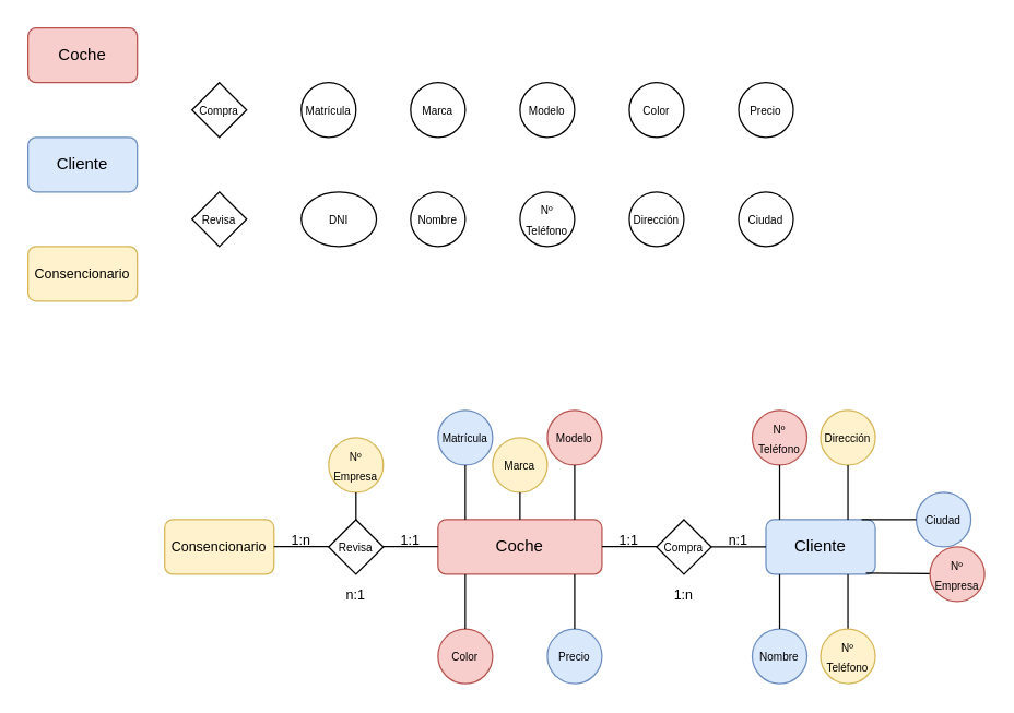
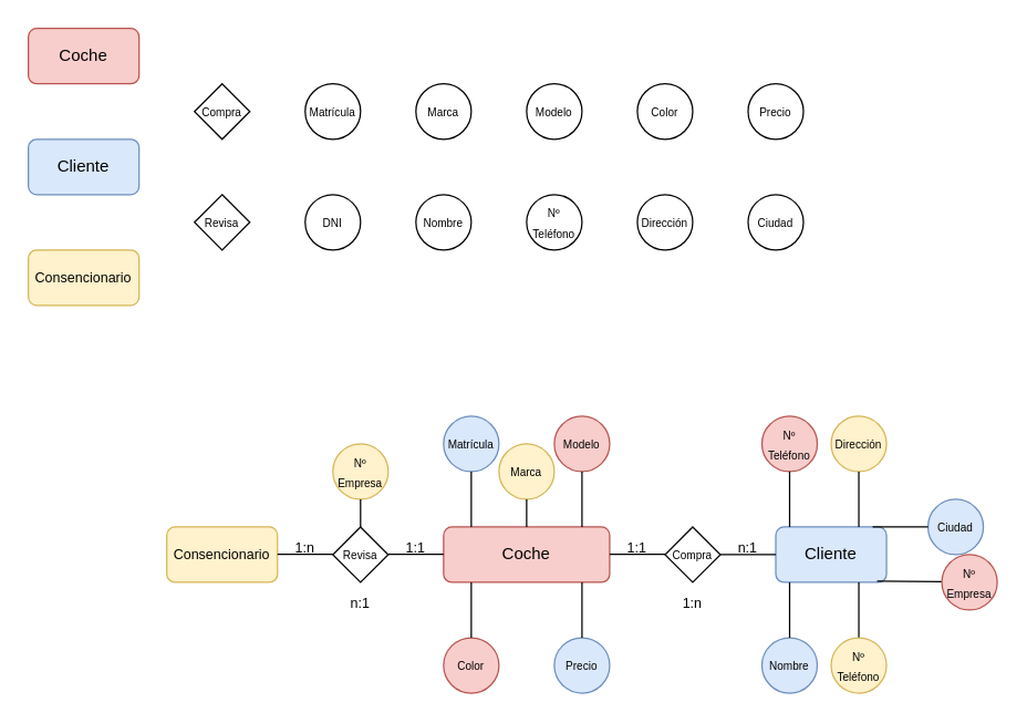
  <mxCell id="0" />
  <mxCell id="1" parent="0" />
  <mxCell id="2" value="&lt;font style=&quot;font-size: 12px;&quot;&gt;Coche&lt;/font&gt;" style="rounded=1;whiteSpace=wrap;html=1;fillColor=#f8cecc;strokeColor=#b85450;" vertex="1" parent="1"><mxGeometry x="20" y="20" width="80" height="40" as="geometry" /></mxCell>
  <mxCell id="3" value="Cliente" style="rounded=1;whiteSpace=wrap;html=1;fillColor=#dae8fc;strokeColor=#6c8ebf;" vertex="1" parent="1"><mxGeometry x="20" y="100" width="80" height="40" as="geometry" /></mxCell>
  <mxCell id="4" value="&lt;font style=&quot;font-size: 8px;&quot;&gt;Marca&lt;/font&gt;" style="ellipse;whiteSpace=wrap;html=1;" vertex="1" parent="1"><mxGeometry x="300" y="60" width="40" height="40" as="geometry" /></mxCell>
  <mxCell id="5" value="&lt;font style=&quot;font-size: 8px;&quot;&gt;Modelo&lt;/font&gt;" style="ellipse;whiteSpace=wrap;html=1;" vertex="1" parent="1"><mxGeometry x="380" y="60" width="40" height="40" as="geometry" /></mxCell>
  <mxCell id="6" value="&lt;font style=&quot;font-size: 8px;&quot;&gt;Color&lt;/font&gt;" style="ellipse;whiteSpace=wrap;html=1;" vertex="1" parent="1"><mxGeometry x="460" y="60" width="40" height="40" as="geometry" /></mxCell>
  <mxCell id="7" value="&lt;font style=&quot;font-size: 8px;&quot;&gt;Matrícula&lt;/font&gt;" style="ellipse;whiteSpace=wrap;html=1;" vertex="1" parent="1"><mxGeometry x="220" y="60" width="40" height="40" as="geometry" /></mxCell>
  <mxCell id="8" value="&lt;font style=&quot;font-size: 8px;&quot;&gt;Precio&lt;/font&gt;" style="ellipse;whiteSpace=wrap;html=1;" vertex="1" parent="1"><mxGeometry x="540" y="60" width="40" height="40" as="geometry" /></mxCell>
  <mxCell id="9" value="&lt;font style=&quot;font-size: 8px;&quot;&gt;Nombre&lt;/font&gt;" style="ellipse;whiteSpace=wrap;html=1;" vertex="1" parent="1"><mxGeometry x="300" y="140" width="40" height="40" as="geometry" /></mxCell>
  <mxCell id="10" value="&lt;font style=&quot;font-size: 8px;&quot;&gt;Nº Teléfono&lt;br&gt;&lt;/font&gt;" style="ellipse;whiteSpace=wrap;html=1;" vertex="1" parent="1"><mxGeometry x="380" y="140" width="40" height="40" as="geometry" /></mxCell>
  <mxCell id="11" value="&lt;font style=&quot;font-size: 8px;&quot;&gt;Dirección&lt;/font&gt;" style="ellipse;whiteSpace=wrap;html=1;" vertex="1" parent="1"><mxGeometry x="460" y="140" width="40" height="40" as="geometry" /></mxCell>
- <mxCell id="12" value="&lt;font style=&quot;font-size: 8px;&quot;&gt;DNI&lt;/font&gt;" style="ellipse;whiteSpace=wrap;html=1;" vertex="1" parent="1"><mxGeometry x="220" y="140" width="55" height="40" as="geometry" /></mxCell>
+ <mxCell id="12" value="&lt;font style=&quot;font-size: 8px;&quot;&gt;DNI&lt;/font&gt;" style="ellipse;whiteSpace=wrap;html=1;" vertex="1" parent="1"><mxGeometry x="220" y="140" width="40" height="40" as="geometry" /></mxCell>
  <mxCell id="13" value="&lt;font style=&quot;font-size: 8px;&quot;&gt;Ciudad&lt;/font&gt;" style="ellipse;whiteSpace=wrap;html=1;" vertex="1" parent="1"><mxGeometry x="540" y="140" width="40" height="40" as="geometry" /></mxCell>
  <mxCell id="14" value="&lt;font style=&quot;font-size: 10px;&quot;&gt;Consencionario&lt;/font&gt;" style="rounded=1;whiteSpace=wrap;html=1;fillColor=#fff2cc;strokeColor=#d6b656;" vertex="1" parent="1"><mxGeometry x="20" y="180" width="80" height="40" as="geometry" /></mxCell>
  <mxCell id="15" value="&lt;font style=&quot;font-size: 8px;&quot;&gt;Compra&lt;/font&gt;" style="rhombus;whiteSpace=wrap;html=1;" vertex="1" parent="1"><mxGeometry x="140" y="60" width="40" height="40" as="geometry" /></mxCell>
  <mxCell id="16" value="&lt;font style=&quot;font-size: 8px;&quot;&gt;Revisa&lt;/font&gt;" style="rhombus;whiteSpace=wrap;html=1;" vertex="1" parent="1"><mxGeometry x="140" y="140" width="40" height="40" as="geometry" /></mxCell>
  <mxCell id="17" value="&lt;font style=&quot;font-size: 10px;&quot;&gt;Consencionario&lt;/font&gt;" style="rounded=1;whiteSpace=wrap;html=1;fillColor=#fff2cc;strokeColor=#d6b656;" vertex="1" parent="1"><mxGeometry x="120" y="380" width="80" height="40" as="geometry" /></mxCell>
  <mxCell id="18" value="&lt;font style=&quot;font-size: 8px;&quot;&gt;Revisa&lt;/font&gt;" style="rhombus;whiteSpace=wrap;html=1;" vertex="1" parent="1"><mxGeometry x="240" y="380" width="40" height="40" as="geometry" /></mxCell>
  <mxCell id="19" value="&lt;font style=&quot;font-size: 12px;&quot;&gt;Coche&lt;/font&gt;" style="rounded=1;whiteSpace=wrap;html=1;fillColor=#f8cecc;strokeColor=#b85450;" vertex="1" parent="1"><mxGeometry x="320" y="380" width="120" height="40" as="geometry" /></mxCell>
  <mxCell id="20" value="&lt;font style=&quot;font-size: 8px;&quot;&gt;Compra&lt;/font&gt;" style="rhombus;whiteSpace=wrap;html=1;" vertex="1" parent="1"><mxGeometry x="480" y="380" width="40" height="40" as="geometry" /></mxCell>
  <mxCell id="21" value="Cliente" style="rounded=1;whiteSpace=wrap;html=1;fillColor=#dae8fc;strokeColor=#6c8ebf;" vertex="1" parent="1"><mxGeometry x="560" y="380" width="80" height="40" as="geometry" /></mxCell>
  <mxCell id="22" value="&lt;font style=&quot;font-size: 8px;&quot;&gt;Nombre&lt;/font&gt;" style="ellipse;whiteSpace=wrap;html=1;fillColor=#dae8fc;strokeColor=#6c8ebf;" vertex="1" parent="1"><mxGeometry x="550" y="460" width="40" height="40" as="geometry" /></mxCell>
  <mxCell id="23" value="&lt;font style=&quot;font-size: 8px;&quot;&gt;Nº Teléfono&lt;br&gt;&lt;/font&gt;" style="ellipse;whiteSpace=wrap;html=1;fillColor=#f8cecc;strokeColor=#b85450;" vertex="1" parent="1"><mxGeometry x="550" y="300" width="40" height="40" as="geometry" /></mxCell>
  <mxCell id="24" value="&lt;font style=&quot;font-size: 8px;&quot;&gt;Ciudad&lt;/font&gt;" style="ellipse;whiteSpace=wrap;html=1;fillColor=#dae8fc;strokeColor=#6c8ebf;" vertex="1" parent="1"><mxGeometry x="670" y="360" width="40" height="40" as="geometry" /></mxCell>
  <mxCell id="25" value="&lt;font style=&quot;font-size: 8px;&quot;&gt;Modelo&lt;/font&gt;" style="ellipse;whiteSpace=wrap;html=1;fillColor=#f8cecc;strokeColor=#b85450;" vertex="1" parent="1"><mxGeometry x="400" y="300" width="40" height="40" as="geometry" /></mxCell>
  <mxCell id="26" value="&lt;font style=&quot;font-size: 8px;&quot;&gt;Precio&lt;/font&gt;" style="ellipse;whiteSpace=wrap;html=1;fillColor=#dae8fc;strokeColor=#6c8ebf;" vertex="1" parent="1"><mxGeometry x="400" y="460" width="40" height="40" as="geometry" /></mxCell>
  <mxCell id="27" value="" style="endArrow=none;html=1;rounded=0;exitX=0.25;exitY=0;exitDx=0;exitDy=0;" edge="1" parent="1"><mxGeometry width="50" height="50" relative="1" as="geometry"><mxPoint x="570" y="380" as="sourcePoint" /><mxPoint x="570" y="340" as="targetPoint" /></mxGeometry></mxCell>
  <mxCell id="28" value="" style="endArrow=none;html=1;rounded=0;exitX=0.25;exitY=0;exitDx=0;exitDy=0;" edge="1" parent="1"><mxGeometry width="50" height="50" relative="1" as="geometry"><mxPoint x="570" y="460" as="sourcePoint" /><mxPoint x="570" y="420" as="targetPoint" /></mxGeometry></mxCell>
  <mxCell id="29" value="" style="endArrow=none;html=1;rounded=0;exitX=0.25;exitY=0;exitDx=0;exitDy=0;" edge="1" parent="1"><mxGeometry width="50" height="50" relative="1" as="geometry"><mxPoint x="420" y="460" as="sourcePoint" /><mxPoint x="420" y="420" as="targetPoint" /></mxGeometry></mxCell>
  <mxCell id="30" value="" style="endArrow=none;html=1;rounded=0;exitX=0.25;exitY=0;exitDx=0;exitDy=0;" edge="1" parent="1"><mxGeometry width="50" height="50" relative="1" as="geometry"><mxPoint x="420" y="380" as="sourcePoint" /><mxPoint x="420" y="340" as="targetPoint" /></mxGeometry></mxCell>
  <mxCell id="31" value="&lt;font style=&quot;font-size: 8px;&quot;&gt;Matrícula&lt;/font&gt;" style="ellipse;whiteSpace=wrap;html=1;fillColor=#dae8fc;strokeColor=#6c8ebf;" vertex="1" parent="1"><mxGeometry x="320" y="300" width="40" height="40" as="geometry" /></mxCell>
  <mxCell id="32" value="&lt;font style=&quot;font-size: 8px;&quot;&gt;Color&lt;/font&gt;" style="ellipse;whiteSpace=wrap;html=1;fillColor=#f8cecc;strokeColor=#b85450;" vertex="1" parent="1"><mxGeometry x="320" y="460" width="40" height="40" as="geometry" /></mxCell>
  <mxCell id="33" value="" style="endArrow=none;html=1;rounded=0;exitX=0.25;exitY=0;exitDx=0;exitDy=0;" edge="1" parent="1"><mxGeometry width="50" height="50" relative="1" as="geometry"><mxPoint x="340" y="460" as="sourcePoint" /><mxPoint x="340" y="420" as="targetPoint" /></mxGeometry></mxCell>
  <mxCell id="34" value="" style="endArrow=none;html=1;rounded=0;exitX=0.25;exitY=0;exitDx=0;exitDy=0;" edge="1" parent="1"><mxGeometry width="50" height="50" relative="1" as="geometry"><mxPoint x="340" y="380" as="sourcePoint" /><mxPoint x="340" y="340" as="targetPoint" /></mxGeometry></mxCell>
  <mxCell id="35" value="&lt;font style=&quot;font-size: 8px;&quot;&gt;Marca&lt;/font&gt;" style="ellipse;whiteSpace=wrap;html=1;fillColor=#fff2cc;strokeColor=#d6b656;" vertex="1" parent="1"><mxGeometry x="360" y="320" width="40" height="40" as="geometry" /></mxCell>
  <mxCell id="36" value="" style="endArrow=none;html=1;rounded=0;" edge="1" parent="1"><mxGeometry width="50" height="50" relative="1" as="geometry"><mxPoint x="380" y="380" as="sourcePoint" /><mxPoint x="380" y="360" as="targetPoint" /></mxGeometry></mxCell>
  <mxCell id="37" value="" style="endArrow=none;html=1;rounded=0;exitX=1;exitY=0.5;exitDx=0;exitDy=0;" edge="1" parent="1" source="20"><mxGeometry width="50" height="50" relative="1" as="geometry"><mxPoint x="510" y="450" as="sourcePoint" /><mxPoint x="560" y="400" as="targetPoint" /></mxGeometry></mxCell>
  <mxCell id="38" value="" style="endArrow=none;html=1;rounded=0;exitX=1;exitY=0.5;exitDx=0;exitDy=0;" edge="1" parent="1"><mxGeometry width="50" height="50" relative="1" as="geometry"><mxPoint x="440" y="399.66" as="sourcePoint" /><mxPoint x="480" y="399.66" as="targetPoint" /></mxGeometry></mxCell>
  <mxCell id="39" value="" style="endArrow=none;html=1;rounded=0;exitX=1;exitY=0.5;exitDx=0;exitDy=0;" edge="1" parent="1"><mxGeometry width="50" height="50" relative="1" as="geometry"><mxPoint x="280" y="399.66" as="sourcePoint" /><mxPoint x="320" y="399.66" as="targetPoint" /></mxGeometry></mxCell>
  <mxCell id="40" value="" style="endArrow=none;html=1;rounded=0;exitX=1;exitY=0.5;exitDx=0;exitDy=0;" edge="1" parent="1"><mxGeometry width="50" height="50" relative="1" as="geometry"><mxPoint x="200" y="399.66" as="sourcePoint" /><mxPoint x="240" y="399.66" as="targetPoint" /></mxGeometry></mxCell>
  <mxCell id="41" value="&lt;font style=&quot;font-size: 8px;&quot;&gt;Dirección&lt;/font&gt;" style="ellipse;whiteSpace=wrap;html=1;fillColor=#fff2cc;strokeColor=#d6b656;" vertex="1" parent="1"><mxGeometry x="600" y="300" width="40" height="40" as="geometry" /></mxCell>
  <mxCell id="42" value="" style="endArrow=none;html=1;rounded=0;exitX=0.25;exitY=0;exitDx=0;exitDy=0;" edge="1" parent="1"><mxGeometry width="50" height="50" relative="1" as="geometry"><mxPoint x="620" y="380" as="sourcePoint" /><mxPoint x="620" y="340" as="targetPoint" /></mxGeometry></mxCell>
  <mxCell id="43" value="" style="endArrow=none;html=1;rounded=0;exitX=0.25;exitY=0;exitDx=0;exitDy=0;" edge="1" parent="1"><mxGeometry width="50" height="50" relative="1" as="geometry"><mxPoint x="620" y="460" as="sourcePoint" /><mxPoint x="620" y="420" as="targetPoint" /></mxGeometry></mxCell>
  <mxCell id="44" value="&lt;font style=&quot;font-size: 8px;&quot;&gt;Nº Teléfono&lt;br&gt;&lt;/font&gt;" style="ellipse;whiteSpace=wrap;html=1;fillColor=#fff2cc;strokeColor=#d6b656;" vertex="1" parent="1"><mxGeometry x="600" y="460" width="40" height="40" as="geometry" /></mxCell>
  <mxCell id="45" value="" style="endArrow=none;html=1;rounded=0;entryX=0;entryY=0.5;entryDx=0;entryDy=0;" edge="1" parent="1" target="24"><mxGeometry width="50" height="50" relative="1" as="geometry"><mxPoint x="630" y="380" as="sourcePoint" /><mxPoint x="680" y="330" as="targetPoint" /></mxGeometry></mxCell>
  <mxCell id="46" value="" style="endArrow=none;html=1;rounded=0;entryX=0;entryY=0.5;entryDx=0;entryDy=0;exitX=0.915;exitY=0.978;exitDx=0;exitDy=0;exitPerimeter=0;" edge="1" parent="1" source="21"><mxGeometry width="50" height="50" relative="1" as="geometry"><mxPoint x="640" y="419.44" as="sourcePoint" /><mxPoint x="680" y="419.44" as="targetPoint" /></mxGeometry></mxCell>
  <mxCell id="47" value="&lt;font style=&quot;font-size: 8px;&quot;&gt;Nº Empresa&lt;br&gt;&lt;/font&gt;" style="ellipse;whiteSpace=wrap;html=1;fillColor=#f8cecc;strokeColor=#b85450;" vertex="1" parent="1"><mxGeometry x="680" y="400" width="40" height="40" as="geometry" /></mxCell>
  <mxCell id="48" value="&lt;font style=&quot;font-size: 8px;&quot;&gt;Nº Empresa&lt;br&gt;&lt;/font&gt;" style="ellipse;whiteSpace=wrap;html=1;fillColor=#fff2cc;strokeColor=#d6b656;" vertex="1" parent="1"><mxGeometry x="240" y="320" width="40" height="40" as="geometry" /></mxCell>
  <mxCell id="49" value="" style="endArrow=none;html=1;rounded=0;exitX=0.5;exitY=0;exitDx=0;exitDy=0;" edge="1" parent="1" source="18"><mxGeometry width="50" height="50" relative="1" as="geometry"><mxPoint x="210" y="410" as="sourcePoint" /><mxPoint x="260" y="360" as="targetPoint" /></mxGeometry></mxCell>
  <mxCell id="50" value="&lt;font style=&quot;font-size: 10px;&quot;&gt;1:n&lt;/font&gt;" style="text;html=1;strokeColor=none;fillColor=none;align=center;verticalAlign=middle;whiteSpace=wrap;rounded=0;" vertex="1" parent="1"><mxGeometry x="190" y="380" width="60" height="30" as="geometry" /></mxCell>
  <mxCell id="51" value="&lt;font style=&quot;font-size: 10px;&quot;&gt;n:1&lt;/font&gt;" style="text;html=1;strokeColor=none;fillColor=none;align=center;verticalAlign=middle;whiteSpace=wrap;rounded=0;" vertex="1" parent="1"><mxGeometry x="510" y="380" width="60" height="30" as="geometry" /></mxCell>
  <mxCell id="52" value="&lt;font style=&quot;font-size: 10px;&quot;&gt;1:1&lt;/font&gt;" style="text;html=1;strokeColor=none;fillColor=none;align=center;verticalAlign=middle;whiteSpace=wrap;rounded=0;" vertex="1" parent="1"><mxGeometry x="270" y="380" width="60" height="30" as="geometry" /></mxCell>
  <mxCell id="53" value="&lt;font style=&quot;font-size: 10px;&quot;&gt;1:1&lt;/font&gt;" style="text;html=1;strokeColor=none;fillColor=none;align=center;verticalAlign=middle;whiteSpace=wrap;rounded=0;" vertex="1" parent="1"><mxGeometry x="430" y="380" width="60" height="30" as="geometry" /></mxCell>
  <mxCell id="54" value="&lt;font style=&quot;font-size: 10px;&quot;&gt;n:1&lt;/font&gt;" style="text;html=1;strokeColor=none;fillColor=none;align=center;verticalAlign=middle;whiteSpace=wrap;rounded=0;" vertex="1" parent="1"><mxGeometry x="230" y="420" width="60" height="30" as="geometry" /></mxCell>
  <mxCell id="55" value="&lt;font style=&quot;font-size: 10px;&quot;&gt;1:n&lt;/font&gt;" style="text;html=1;strokeColor=none;fillColor=none;align=center;verticalAlign=middle;whiteSpace=wrap;rounded=0;" vertex="1" parent="1"><mxGeometry x="470" y="420" width="60" height="30" as="geometry" /></mxCell>
